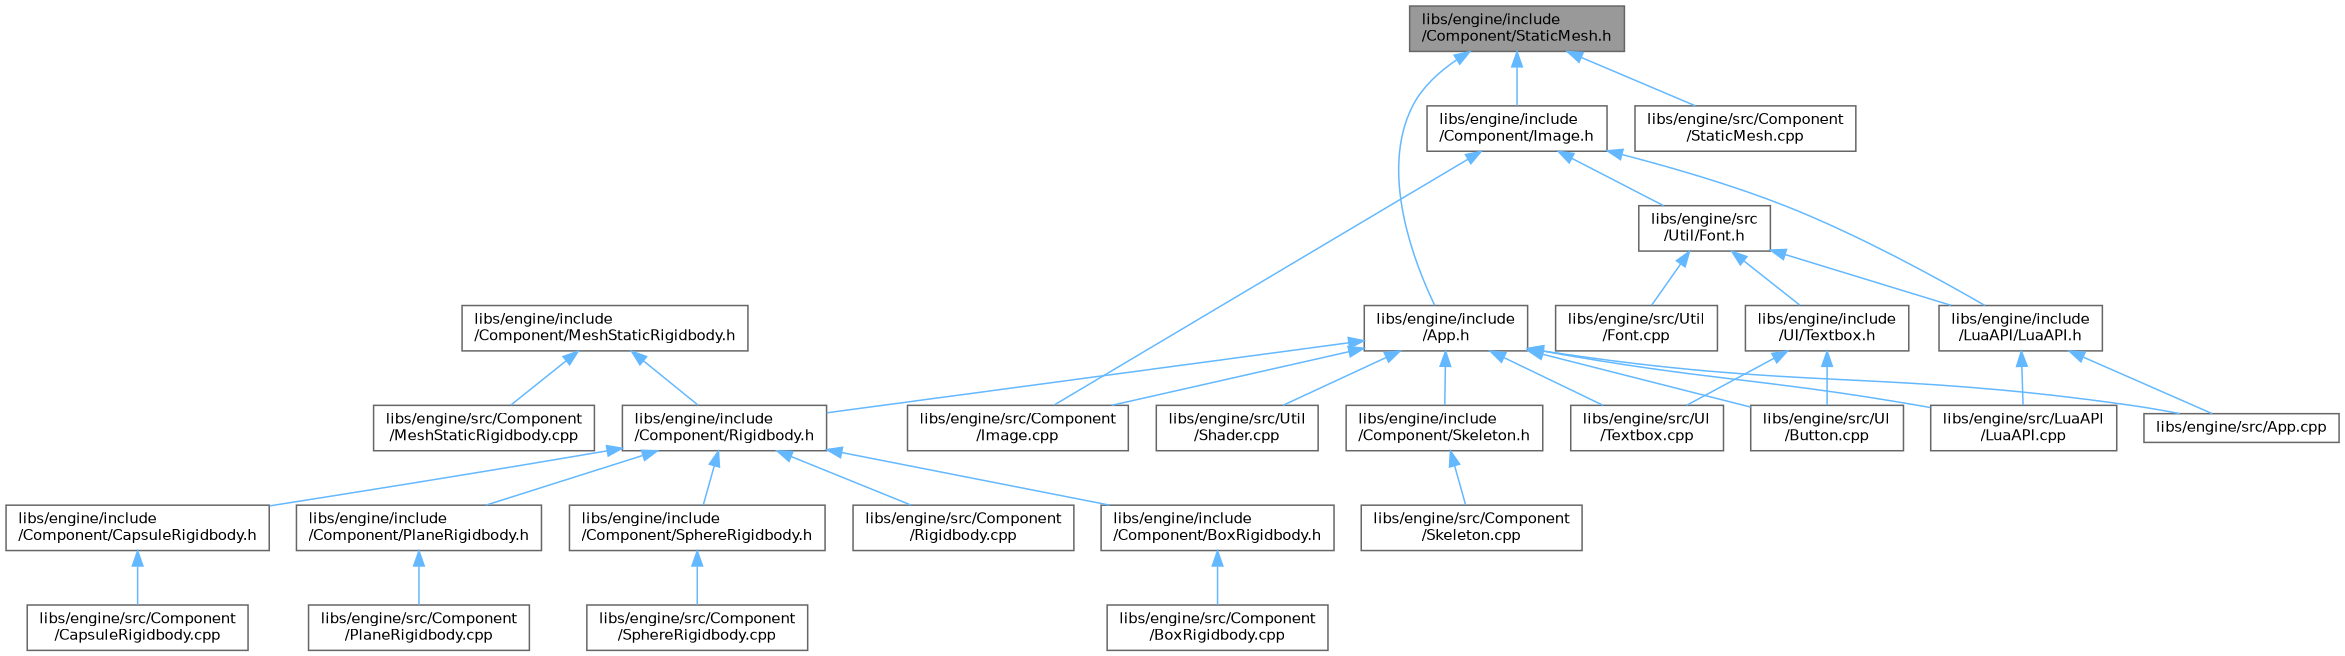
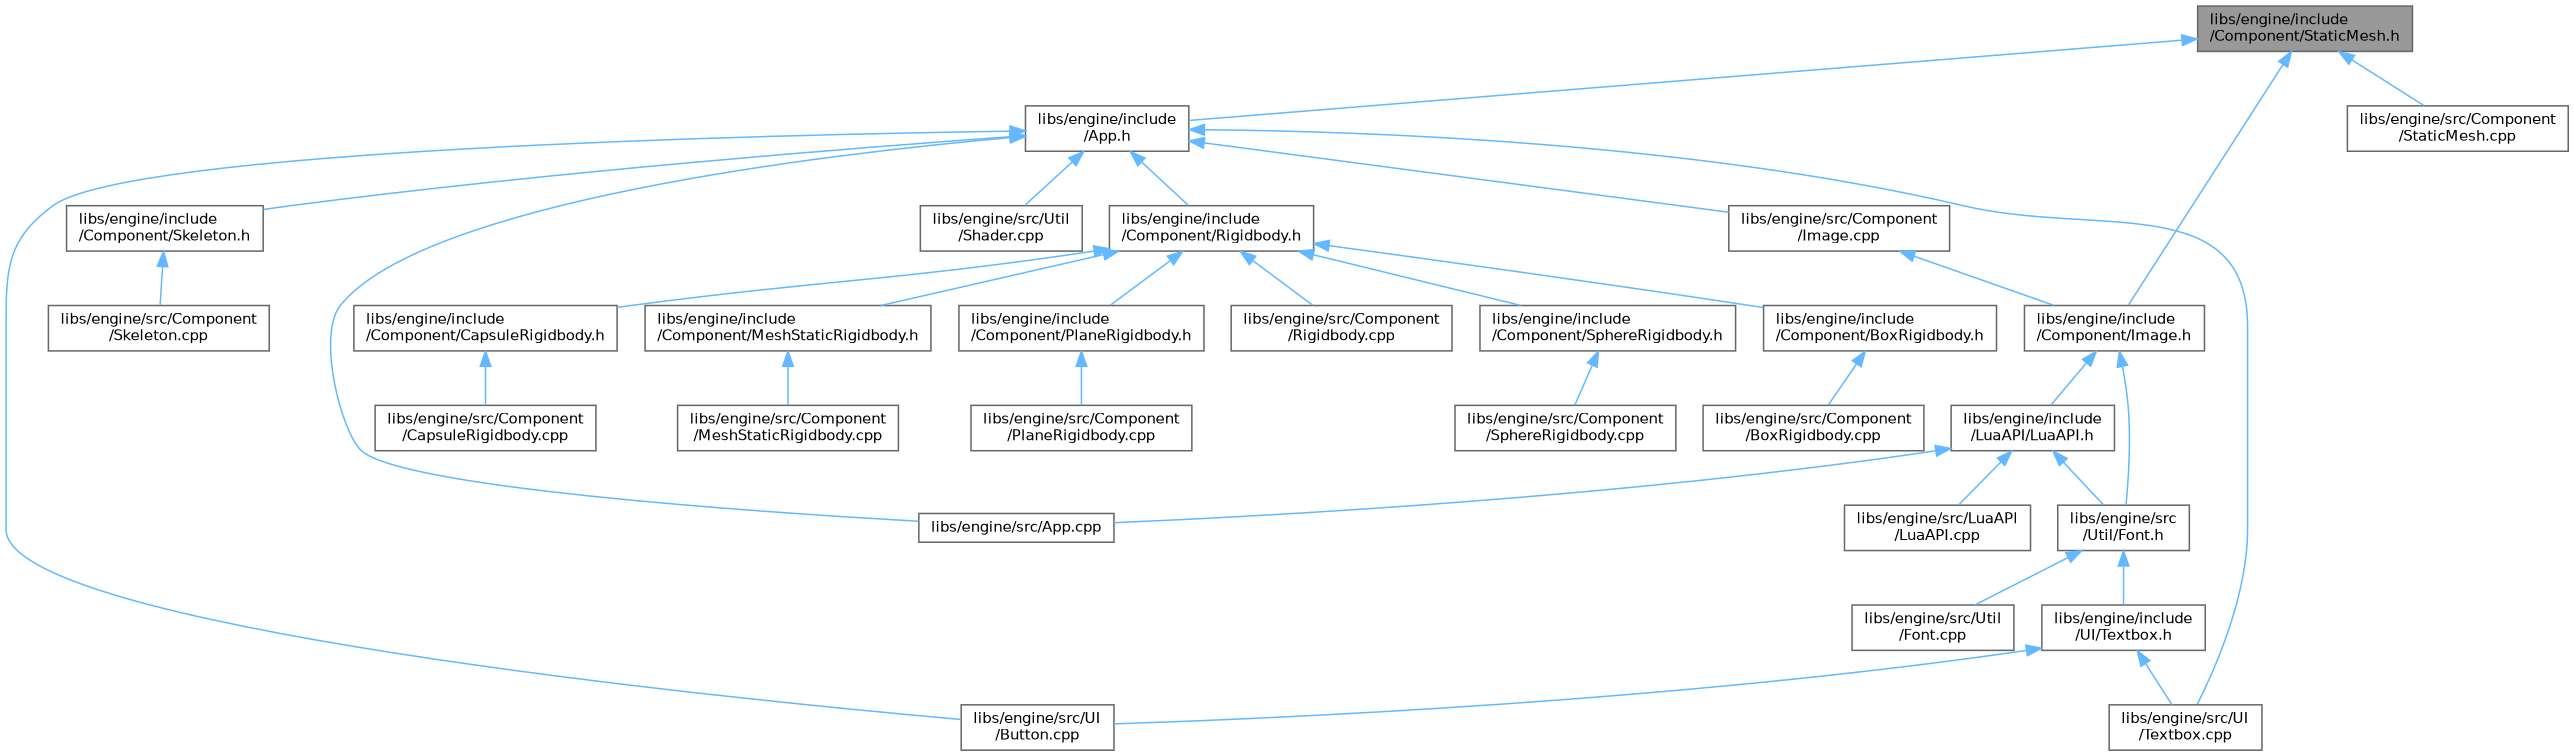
  digraph {
    node [color=grey40 fillcolor=white fontname=Helvetica fontsize=10 shape=box style=filled]
    edge [color=steelblue1 dir=back fontname=Helvetica fontsize=10 labelfontname=Helvetica labelfontsize=10 style=solid]
    n1 [color=gray40 fillcolor=grey60 fontcolor=black height=0.2 label="libs/engine/include\l/Component/StaticMesh.h" width=0.4]
    n2 [height=0.2 label="libs/engine/include\l/App.h" width=0.4]
    n3 [height=0.2 label="libs/engine/include\l/Component/Image.h" width=0.4]
    n4 [height=0.2 label="libs/engine/src/Component\l/StaticMesh.cpp" width=0.4]
    n5 [height=0.2 label="libs/engine/include\l/Component/Rigidbody.h" width=0.4]
    n6 [height=0.2 label="libs/engine/include\l/Component/Skeleton.h" width=0.4]
    n7 [height=0.2 label="libs/engine/src/App.cpp" width=0.4]
    n8 [height=0.2 label="libs/engine/src/Component\l/Image.cpp" width=0.4]
    n9 [height=0.2 label="libs/engine/src/LuaAPI\l/LuaAPI.cpp" width=0.4]
    n10 [height=0.2 label="libs/engine/src/UI\l/Button.cpp" width=0.4]
    n11 [height=0.2 label="libs/engine/src/UI\l/Textbox.cpp" width=0.4]
    n12 [height=0.2 label="libs/engine/src/Util\l/Shader.cpp" width=0.4]
    n13 [height=0.2 label="libs/engine/include\l/LuaAPI/LuaAPI.h" width=0.4]
    n14 [height=0.2 label="libs/engine/src\l/Util/Font.h" width=0.4]
    n15 [height=0.2 label="libs/engine/include\l/Component/BoxRigidbody.h" width=0.4]
    n16 [height=0.2 label="libs/engine/include\l/Component/CapsuleRigidbody.h" width=0.4]
    n17 [height=0.2 label="libs/engine/include\l/Component/MeshStaticRigidbody.h" width=0.4]
    n18 [height=0.2 label="libs/engine/include\l/Component/PlaneRigidbody.h" width=0.4]
    n19 [height=0.2 label="libs/engine/include\l/Component/SphereRigidbody.h" width=0.4]
    n20 [height=0.2 label="libs/engine/src/Component\l/Rigidbody.cpp" width=0.4]
    n21 [height=0.2 label="libs/engine/src/Component\l/Skeleton.cpp" width=0.4]
    n22 [height=0.2 label="libs/engine/src/Component\l/BoxRigidbody.cpp" width=0.4]
    n23 [height=0.2 label="libs/engine/src/Component\l/CapsuleRigidbody.cpp" width=0.4]
    n24 [height=0.2 label="libs/engine/src/Component\l/MeshStaticRigidbody.cpp" width=0.4]
    n25 [height=0.2 label="libs/engine/src/Component\l/PlaneRigidbody.cpp" width=0.4]
    n26 [height=0.2 label="libs/engine/src/Component\l/SphereRigidbody.cpp" width=0.4]
    n27 [height=0.2 label="libs/engine/include\l/UI/Textbox.h" width=0.4]
    n28 [height=0.2 label="libs/engine/src/Util\l/Font.cpp" width=0.4]
    n1 -> n2
    n1 -> n3
    n1 -> n4
    n2 -> n5
    n2 -> n6
    n2 -> n7
    n2 -> n8
-   n2 -> n9
    n2 -> n10
    n2 -> n11
    n2 -> n12
-   n3 -> n8
+   n8 -> n3
    n3 -> n13
    n3 -> n14
    n5 -> n15
    n5 -> n16
-   n17 -> n5
+   n5 -> n17
    n5 -> n18
    n5 -> n19
    n5 -> n20
    n6 -> n21
    n13 -> n7
    n13 -> n9
-   n14 -> n13
+   n13 -> n14
    n14 -> n27
    n14 -> n28
    n15 -> n22
    n16 -> n23
    n17 -> n24
    n18 -> n25
    n19 -> n26
    n27 -> n10
    n27 -> n11
  }
